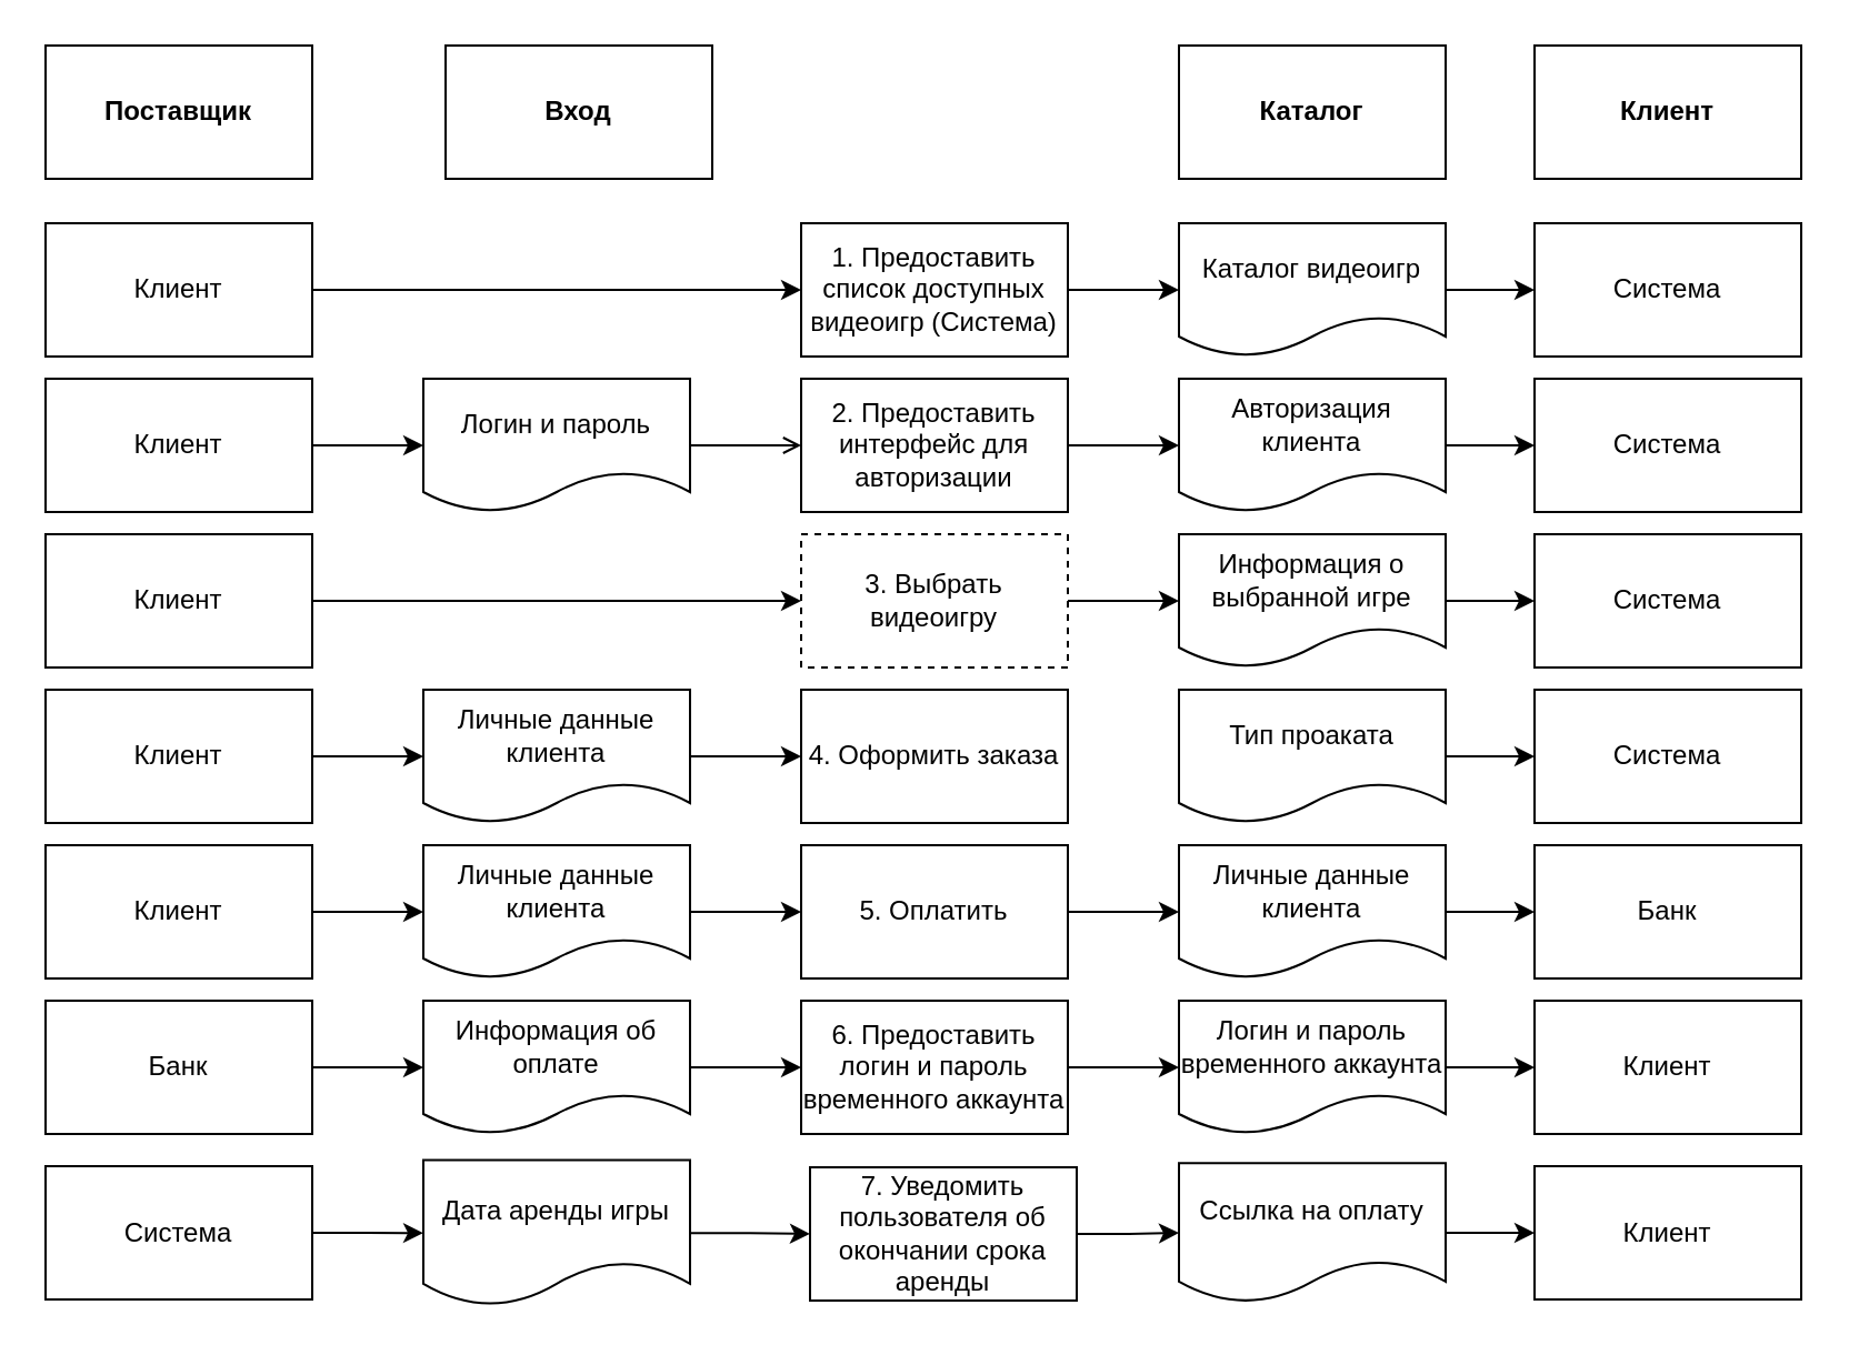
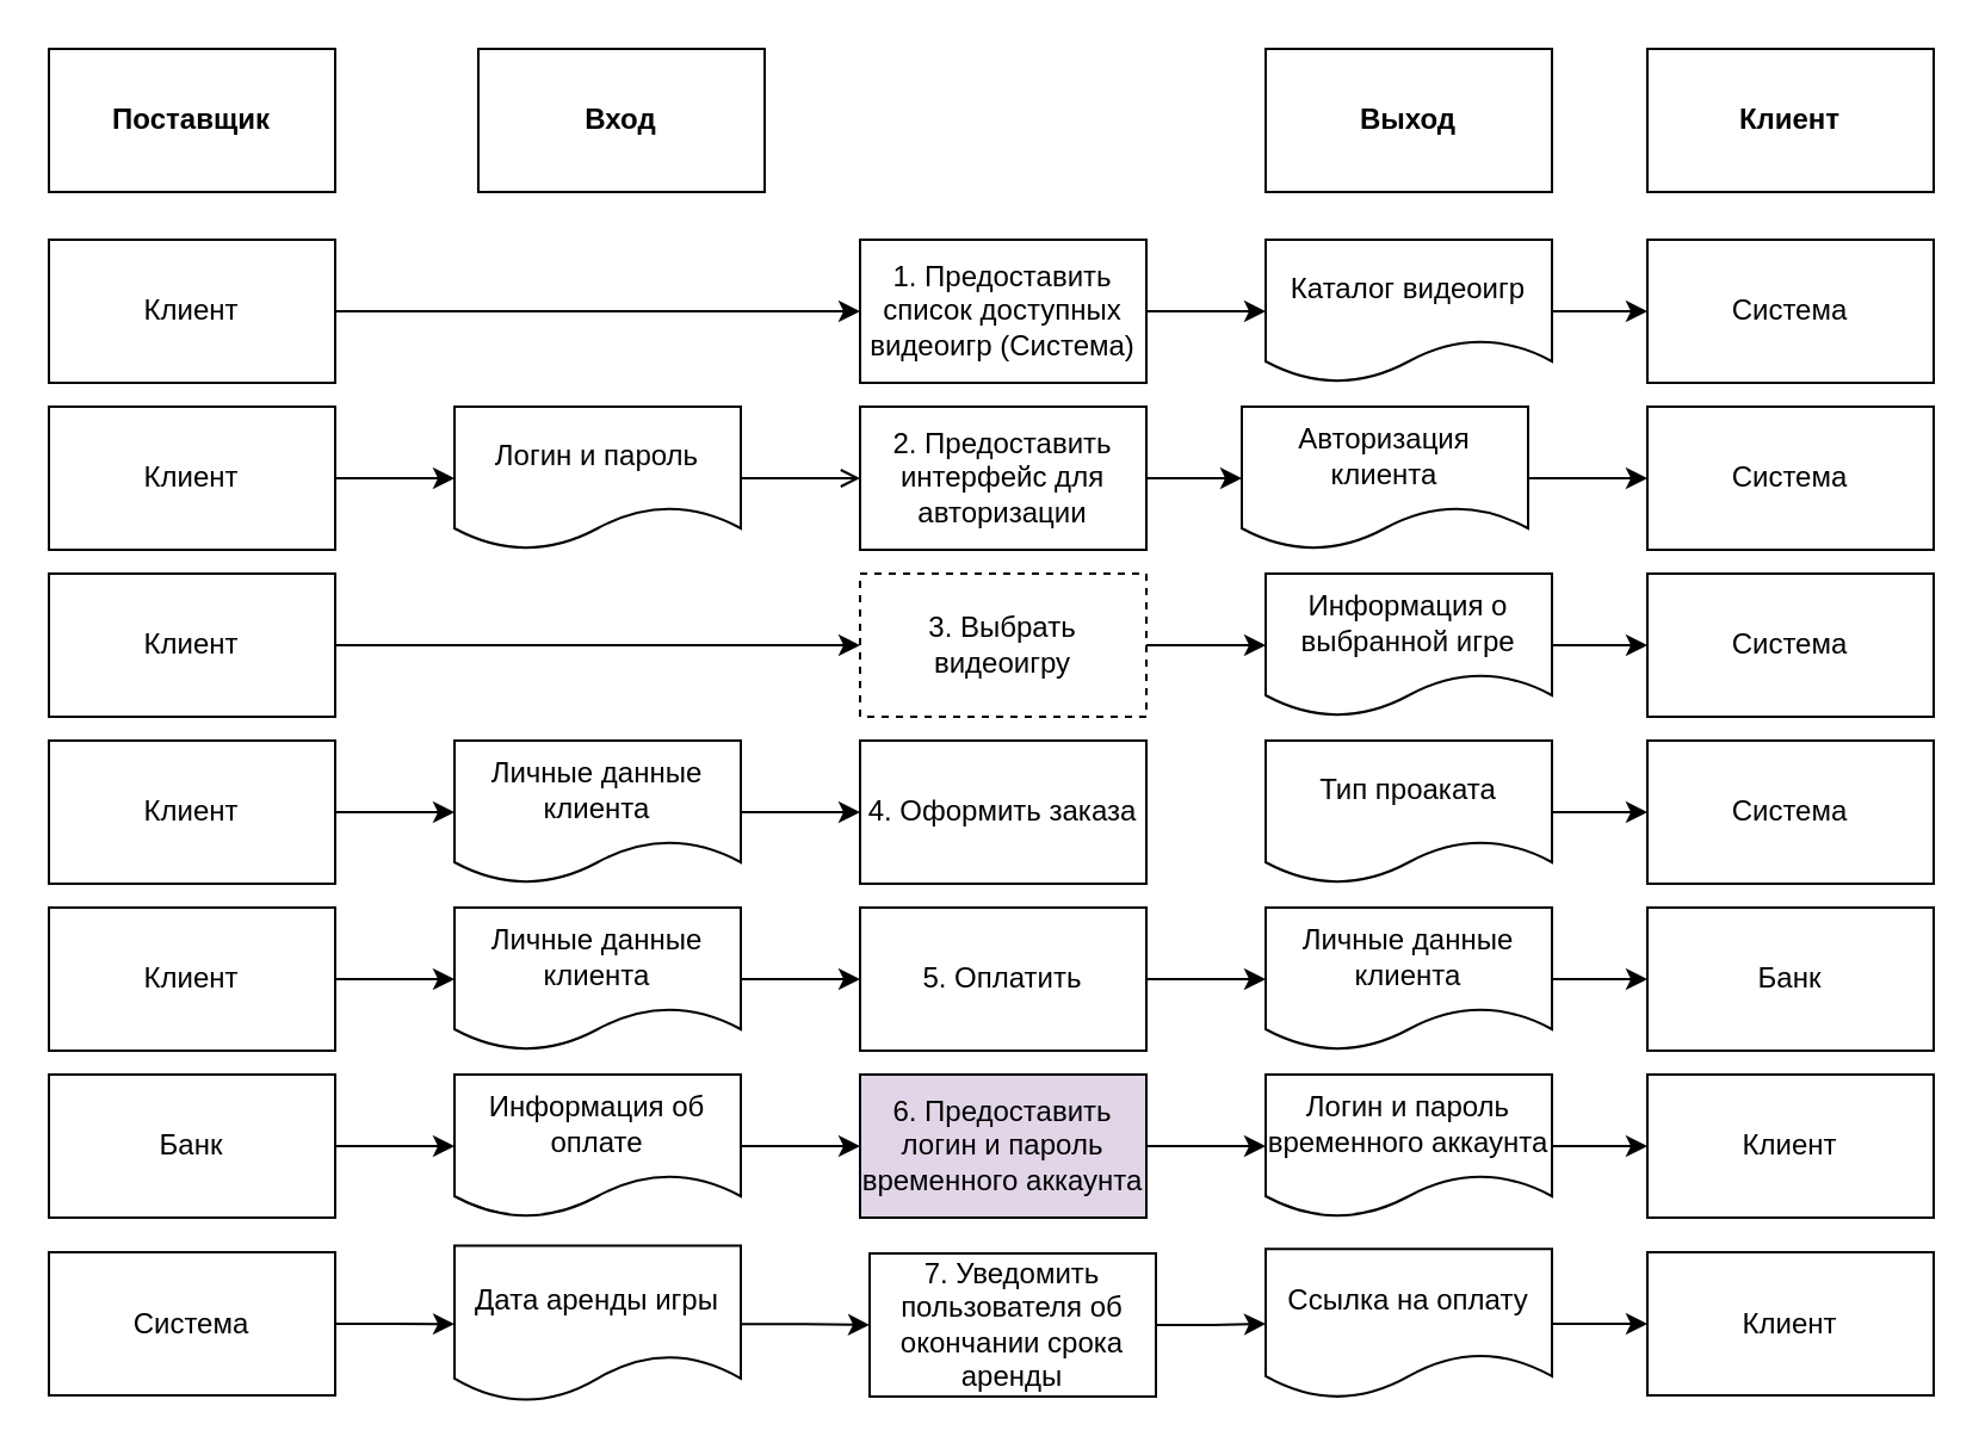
  <mxCell id="0" />
  <mxCell id="1" parent="0" />
  <mxCell id="2" value="&lt;b&gt;Поставщик&lt;br&gt;&lt;/b&gt;" style="rounded=0;whiteSpace=wrap;html=1;" parent="1" vertex="1"><mxGeometry x="20" y="20" width="120" height="60" as="geometry" /></mxCell>
  <mxCell id="3" value="Вход" style="rounded=0;whiteSpace=wrap;html=1;fontStyle=1" parent="1" vertex="1"><mxGeometry x="200" y="20" width="120" height="60" as="geometry" /></mxCell>
  <mxCell id="4" value="Клиент" style="rounded=0;whiteSpace=wrap;html=1;fontStyle=1" parent="1" vertex="1"><mxGeometry x="690" y="20" width="120" height="60" as="geometry" /></mxCell>
- <mxCell id="5" value="Каталог" style="rounded=0;whiteSpace=wrap;html=1;fontStyle=1" parent="1" vertex="1"><mxGeometry x="530" y="20" width="120" height="60" as="geometry" /></mxCell>
+ <mxCell id="5" value="Выход" style="rounded=0;whiteSpace=wrap;html=1;fontStyle=1" parent="1" vertex="1"><mxGeometry x="530" y="20" width="120" height="60" as="geometry" /></mxCell>
  <mxCell id="6" value="Клиент" style="rounded=0;whiteSpace=wrap;html=1;" parent="1" vertex="1"><mxGeometry x="20" y="100" width="120" height="60" as="geometry" /></mxCell>
  <mxCell id="7" value="1. Предоставить список доступных видеоигр (Система)" style="rounded=0;whiteSpace=wrap;html=1;" parent="1" vertex="1"><mxGeometry x="360" y="100" width="120" height="60" as="geometry" /></mxCell>
  <mxCell id="8" value="" style="endArrow=classic;html=1;rounded=0;exitX=1;exitY=0.5;exitDx=0;exitDy=0;entryX=0;entryY=0.5;entryDx=0;entryDy=0;" parent="1" source="6" target="7" edge="1"><mxGeometry width="50" height="50" relative="1" as="geometry"><mxPoint x="400" y="220" as="sourcePoint" /><mxPoint x="450" y="170" as="targetPoint" /></mxGeometry></mxCell>
  <mxCell id="9" value="Каталог видеоигр" style="shape=document;whiteSpace=wrap;html=1;boundedLbl=1;" parent="1" vertex="1"><mxGeometry x="530" y="100" width="120" height="60" as="geometry" /></mxCell>
  <mxCell id="10" value="Система" style="rounded=0;whiteSpace=wrap;html=1;" parent="1" vertex="1"><mxGeometry x="690" y="100" width="120" height="60" as="geometry" /></mxCell>
  <mxCell id="11" value="" style="endArrow=classic;html=1;rounded=0;exitX=1;exitY=0.5;exitDx=0;exitDy=0;entryX=0;entryY=0.5;entryDx=0;entryDy=0;" parent="1" source="7" target="9" edge="1"><mxGeometry width="50" height="50" relative="1" as="geometry"><mxPoint x="400" y="220" as="sourcePoint" /><mxPoint x="450" y="170" as="targetPoint" /></mxGeometry></mxCell>
  <mxCell id="12" value="" style="endArrow=classic;html=1;rounded=0;exitX=1;exitY=0.5;exitDx=0;exitDy=0;entryX=0;entryY=0.5;entryDx=0;entryDy=0;" parent="1" source="9" target="10" edge="1"><mxGeometry width="50" height="50" relative="1" as="geometry"><mxPoint x="490" y="140" as="sourcePoint" /><mxPoint x="540" y="140" as="targetPoint" /></mxGeometry></mxCell>
  <mxCell id="13" value="Клиент" style="rounded=0;whiteSpace=wrap;html=1;" parent="1" vertex="1"><mxGeometry x="20" y="240" width="120" height="60" as="geometry" /></mxCell>
  <mxCell id="14" value="" style="edgeStyle=orthogonalEdgeStyle;rounded=0;orthogonalLoop=1;jettySize=auto;html=1;" parent="1" source="15" target="19" edge="1"><mxGeometry relative="1" as="geometry" /></mxCell>
  <mxCell id="15" value="Информация о выбранной игре" style="shape=document;whiteSpace=wrap;html=1;boundedLbl=1;" parent="1" vertex="1"><mxGeometry x="530" y="240" width="120" height="60" as="geometry" /></mxCell>
  <mxCell id="16" value="" style="edgeStyle=orthogonalEdgeStyle;rounded=0;orthogonalLoop=1;jettySize=auto;html=1;" parent="1" source="17" target="15" edge="1"><mxGeometry relative="1" as="geometry" /></mxCell>
  <mxCell id="17" value="3. Выбрать видеоигру" style="rounded=0;whiteSpace=wrap;html=1;dashed=1;" parent="1" vertex="1"><mxGeometry x="360" y="240" width="120" height="60" as="geometry" /></mxCell>
  <mxCell id="18" value="" style="endArrow=classic;html=1;rounded=0;exitX=1;exitY=0.5;exitDx=0;exitDy=0;entryX=0;entryY=0.5;entryDx=0;entryDy=0;" parent="1" source="13" target="17" edge="1"><mxGeometry width="50" height="50" relative="1" as="geometry"><mxPoint x="400" y="290" as="sourcePoint" /><mxPoint x="450" y="240" as="targetPoint" /></mxGeometry></mxCell>
  <mxCell id="19" value="Система" style="rounded=0;whiteSpace=wrap;html=1;" parent="1" vertex="1"><mxGeometry x="690" y="240" width="120" height="60" as="geometry" /></mxCell>
  <mxCell id="20" value="" style="edgeStyle=orthogonalEdgeStyle;rounded=0;orthogonalLoop=1;jettySize=auto;html=1;" parent="1" source="21" target="23" edge="1"><mxGeometry relative="1" as="geometry" /></mxCell>
  <mxCell id="21" value="Клиент" style="rounded=0;whiteSpace=wrap;html=1;" parent="1" vertex="1"><mxGeometry x="20" y="310" width="120" height="60" as="geometry" /></mxCell>
  <mxCell id="22" value="" style="edgeStyle=orthogonalEdgeStyle;rounded=0;orthogonalLoop=1;jettySize=auto;html=1;" parent="1" source="23" target="24" edge="1"><mxGeometry relative="1" as="geometry" /></mxCell>
  <mxCell id="23" value="Личные данные клиента" style="shape=document;whiteSpace=wrap;html=1;boundedLbl=1;" parent="1" vertex="1"><mxGeometry x="190" y="310" width="120" height="60" as="geometry" /></mxCell>
  <mxCell id="24" value="4. Оформить заказа" style="rounded=0;whiteSpace=wrap;html=1;" parent="1" vertex="1"><mxGeometry x="360" y="310" width="120" height="60" as="geometry" /></mxCell>
  <mxCell id="25" value="" style="edgeStyle=orthogonalEdgeStyle;rounded=0;orthogonalLoop=1;jettySize=auto;html=1;" parent="1" source="26" target="27" edge="1"><mxGeometry relative="1" as="geometry" /></mxCell>
  <mxCell id="26" value="Тип проаката" style="shape=document;whiteSpace=wrap;html=1;boundedLbl=1;rounded=0;" parent="1" vertex="1"><mxGeometry x="530" y="310" width="120" height="60" as="geometry" /></mxCell>
  <mxCell id="27" value="Система" style="whiteSpace=wrap;html=1;rounded=0;" parent="1" vertex="1"><mxGeometry x="690" y="310" width="120" height="60" as="geometry" /></mxCell>
  <mxCell id="28" value="" style="edgeStyle=orthogonalEdgeStyle;rounded=0;orthogonalLoop=1;jettySize=auto;html=1;" parent="1" source="29" target="31" edge="1"><mxGeometry relative="1" as="geometry" /></mxCell>
  <mxCell id="29" value="Клиент" style="rounded=0;whiteSpace=wrap;html=1;" parent="1" vertex="1"><mxGeometry x="20" y="380" width="120" height="60" as="geometry" /></mxCell>
  <mxCell id="30" value="" style="edgeStyle=orthogonalEdgeStyle;rounded=0;orthogonalLoop=1;jettySize=auto;html=1;" parent="1" source="31" target="33" edge="1"><mxGeometry relative="1" as="geometry" /></mxCell>
  <mxCell id="31" value="Личные данные клиента" style="shape=document;whiteSpace=wrap;html=1;boundedLbl=1;rounded=0;" parent="1" vertex="1"><mxGeometry x="190" y="380" width="120" height="60" as="geometry" /></mxCell>
  <mxCell id="32" value="" style="edgeStyle=orthogonalEdgeStyle;rounded=0;orthogonalLoop=1;jettySize=auto;html=1;" parent="1" source="33" target="35" edge="1"><mxGeometry relative="1" as="geometry" /></mxCell>
  <mxCell id="33" value="5. Оплатить" style="whiteSpace=wrap;html=1;rounded=0;" parent="1" vertex="1"><mxGeometry x="360" y="380" width="120" height="60" as="geometry" /></mxCell>
  <mxCell id="34" value="" style="edgeStyle=orthogonalEdgeStyle;rounded=0;orthogonalLoop=1;jettySize=auto;html=1;" parent="1" source="35" target="36" edge="1"><mxGeometry relative="1" as="geometry" /></mxCell>
  <mxCell id="35" value="Личные данные&lt;br&gt;клиента" style="shape=document;whiteSpace=wrap;html=1;boundedLbl=1;rounded=0;" parent="1" vertex="1"><mxGeometry x="530" y="380" width="120" height="60" as="geometry" /></mxCell>
  <mxCell id="36" value="Банк" style="whiteSpace=wrap;html=1;rounded=0;" parent="1" vertex="1"><mxGeometry x="690" y="380" width="120" height="60" as="geometry" /></mxCell>
  <mxCell id="37" value="" style="edgeStyle=orthogonalEdgeStyle;rounded=0;orthogonalLoop=1;jettySize=auto;html=1;" parent="1" source="38" target="40" edge="1"><mxGeometry relative="1" as="geometry" /></mxCell>
  <mxCell id="38" value="Банк" style="rounded=0;whiteSpace=wrap;html=1;" parent="1" vertex="1"><mxGeometry x="20" y="450" width="120" height="60" as="geometry" /></mxCell>
  <mxCell id="39" value="" style="edgeStyle=orthogonalEdgeStyle;rounded=0;orthogonalLoop=1;jettySize=auto;html=1;" parent="1" source="40" target="42" edge="1"><mxGeometry relative="1" as="geometry" /></mxCell>
  <mxCell id="40" value="Информация об оплате" style="shape=document;whiteSpace=wrap;html=1;boundedLbl=1;rounded=0;" parent="1" vertex="1"><mxGeometry x="190" y="450" width="120" height="60" as="geometry" /></mxCell>
  <mxCell id="41" value="" style="edgeStyle=orthogonalEdgeStyle;rounded=0;orthogonalLoop=1;jettySize=auto;html=1;" edge="1" parent="1" source="42" target="44"><mxGeometry relative="1" as="geometry" /></mxCell>
- <mxCell id="42" value="6. Предоставить логин и пароль временного аккаунта" style="whiteSpace=wrap;html=1;rounded=0;" parent="1" vertex="1"><mxGeometry x="360" y="450" width="120" height="60" as="geometry" /></mxCell>
+ <mxCell id="42" value="6. Предоставить логин и пароль временного аккаунта" style="whiteSpace=wrap;html=1;rounded=0;fillColor=#e1d5e7;" parent="1" vertex="1"><mxGeometry x="360" y="450" width="120" height="60" as="geometry" /></mxCell>
  <mxCell id="43" value="" style="edgeStyle=orthogonalEdgeStyle;rounded=0;orthogonalLoop=1;jettySize=auto;html=1;" parent="1" source="44" target="45" edge="1"><mxGeometry relative="1" as="geometry" /></mxCell>
  <mxCell id="44" value="Логин и пароль временного аккаунта" style="shape=document;whiteSpace=wrap;html=1;boundedLbl=1;rounded=0;" parent="1" vertex="1"><mxGeometry x="530" y="450" width="120" height="60" as="geometry" /></mxCell>
  <mxCell id="45" value="Клиент" style="whiteSpace=wrap;html=1;rounded=0;" parent="1" vertex="1"><mxGeometry x="690" y="450" width="120" height="60" as="geometry" /></mxCell>
  <mxCell id="46" value="" style="edgeStyle=orthogonalEdgeStyle;rounded=0;orthogonalLoop=1;jettySize=auto;html=1;" edge="1" parent="1" source="47" target="49"><mxGeometry relative="1" as="geometry" /></mxCell>
  <mxCell id="47" value="Клиент" style="rounded=0;whiteSpace=wrap;html=1;" vertex="1" parent="1"><mxGeometry x="20" y="170" width="120" height="60" as="geometry" /></mxCell>
  <mxCell id="48" value="" style="edgeStyle=orthogonalEdgeStyle;rounded=0;orthogonalLoop=1;jettySize=auto;html=1;endArrow=open;" edge="1" parent="1" source="49" target="51"><mxGeometry relative="1" as="geometry" /></mxCell>
  <mxCell id="49" value="Логин и пароль" style="shape=document;whiteSpace=wrap;html=1;boundedLbl=1;" vertex="1" parent="1"><mxGeometry x="190" y="170" width="120" height="60" as="geometry" /></mxCell>
  <mxCell id="50" value="" style="edgeStyle=orthogonalEdgeStyle;rounded=0;orthogonalLoop=1;jettySize=auto;html=1;" edge="1" parent="1" source="51" target="53"><mxGeometry relative="1" as="geometry" /></mxCell>
  <mxCell id="51" value="2. Предоставить интерфейс для авторизации" style="rounded=0;whiteSpace=wrap;html=1;" vertex="1" parent="1"><mxGeometry x="360" y="170" width="120" height="60" as="geometry" /></mxCell>
  <mxCell id="52" value="" style="edgeStyle=orthogonalEdgeStyle;rounded=0;orthogonalLoop=1;jettySize=auto;html=1;" edge="1" parent="1" source="53" target="54"><mxGeometry relative="1" as="geometry" /></mxCell>
- <mxCell id="53" value="Авторизация клиента" style="shape=document;whiteSpace=wrap;html=1;boundedLbl=1;" vertex="1" parent="1"><mxGeometry x="530" y="170" width="120" height="60" as="geometry" /></mxCell>
+ <mxCell id="53" value="Авторизация клиента" style="shape=document;whiteSpace=wrap;html=1;boundedLbl=1;" vertex="1" parent="1"><mxGeometry x="520" y="170" width="120" height="60" as="geometry" /></mxCell>
  <mxCell id="54" value="Система" style="rounded=0;whiteSpace=wrap;html=1;" vertex="1" parent="1"><mxGeometry x="690" y="170" width="120" height="60" as="geometry" /></mxCell>
  <mxCell id="55" value="" style="edgeStyle=orthogonalEdgeStyle;rounded=0;orthogonalLoop=1;jettySize=auto;html=1;" edge="1" parent="1" source="56" target="58"><mxGeometry relative="1" as="geometry" /></mxCell>
  <mxCell id="56" value="Система" style="rounded=0;whiteSpace=wrap;html=1;" vertex="1" parent="1"><mxGeometry x="20" y="524.5" width="120" height="60" as="geometry" /></mxCell>
  <mxCell id="57" value="" style="edgeStyle=orthogonalEdgeStyle;rounded=0;orthogonalLoop=1;jettySize=auto;html=1;" edge="1" parent="1" source="58" target="60"><mxGeometry relative="1" as="geometry" /></mxCell>
  <mxCell id="58" value="Дата аренды игры" style="shape=document;whiteSpace=wrap;html=1;boundedLbl=1;" vertex="1" parent="1"><mxGeometry x="190" y="521.75" width="120" height="65.5" as="geometry" /></mxCell>
  <mxCell id="59" value="" style="edgeStyle=orthogonalEdgeStyle;rounded=0;orthogonalLoop=1;jettySize=auto;html=1;" edge="1" parent="1" source="60" target="63"><mxGeometry relative="1" as="geometry" /></mxCell>
  <mxCell id="60" value="7. Уведомить пользователя об окончании срока аренды" style="rounded=0;whiteSpace=wrap;html=1;" vertex="1" parent="1"><mxGeometry x="364" y="525" width="120" height="60" as="geometry" /></mxCell>
  <mxCell id="61" value="Клиент" style="rounded=0;whiteSpace=wrap;html=1;" vertex="1" parent="1"><mxGeometry x="690" y="524.5" width="120" height="60" as="geometry" /></mxCell>
  <mxCell id="62" value="" style="edgeStyle=orthogonalEdgeStyle;rounded=0;orthogonalLoop=1;jettySize=auto;html=1;" edge="1" parent="1" source="63" target="61"><mxGeometry relative="1" as="geometry" /></mxCell>
  <mxCell id="63" value="Ссылка на оплату" style="shape=document;whiteSpace=wrap;html=1;boundedLbl=1;" vertex="1" parent="1"><mxGeometry x="530" y="523.13" width="120" height="62.75" as="geometry" /></mxCell>
